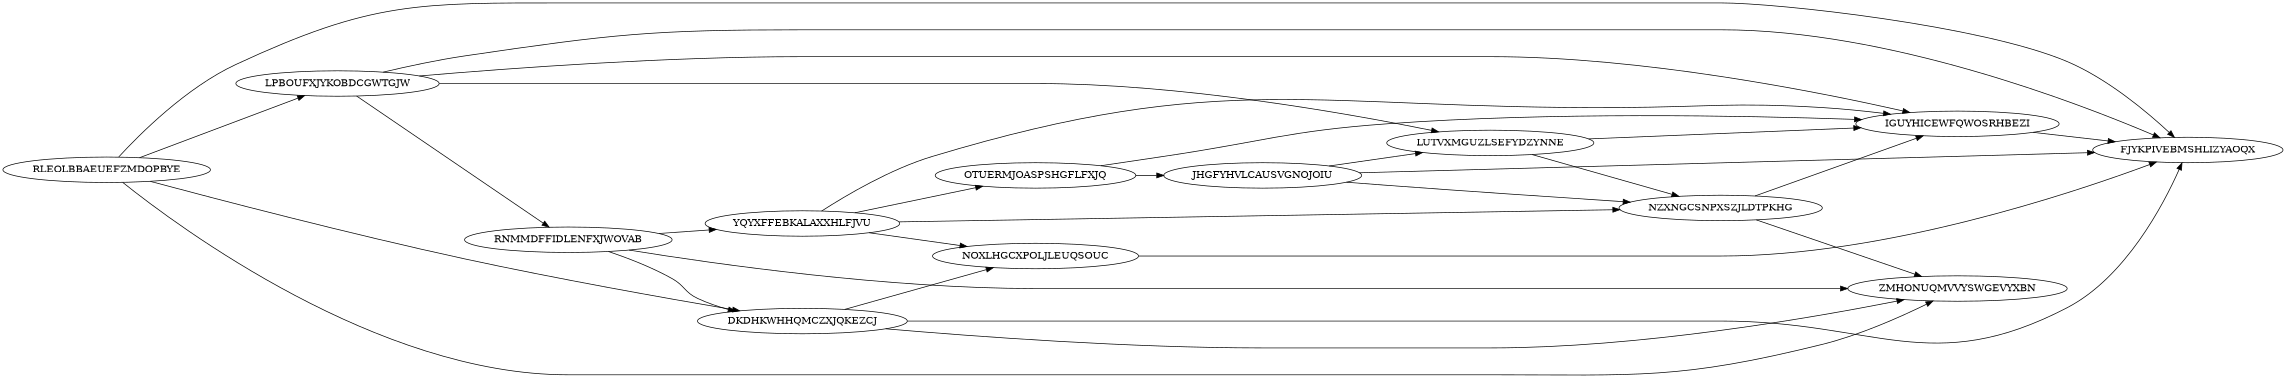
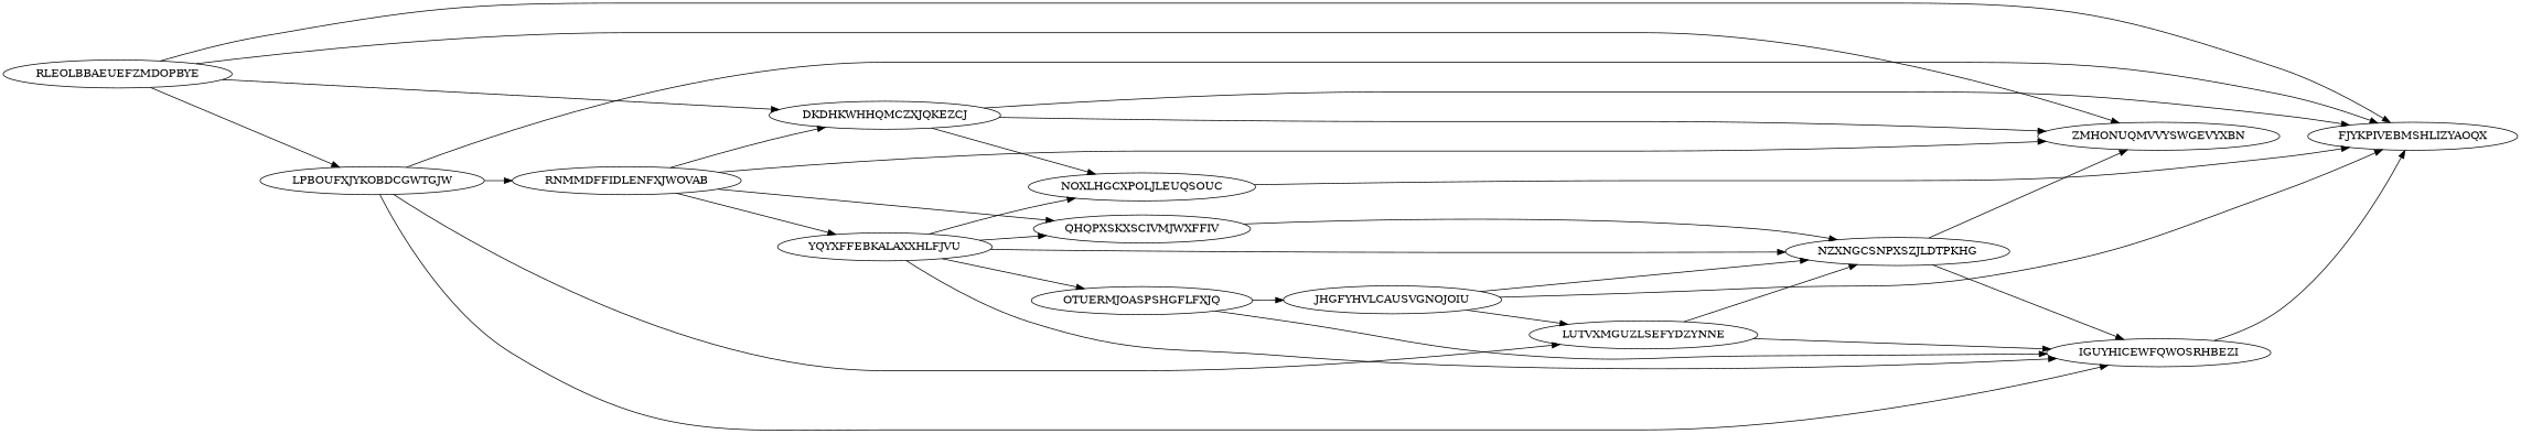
  digraph {
    rankdir=LR
    node [Weight=12]
    edge [Weight=10]
    LPBOUFXJYKOBDCGWTGJW [Weight=18]
    RLEOLBBAEUEFZMDOPBYE
    DKDHKWHHQMCZXJQKEZCJ [Weight=20]
    FJYKPIVEBMSHLIZYAOQX [Weight=19]
    ZMHONUQMVVYSWGEVYXBN [Weight=17]
    RNMMDFFIDLENFXJWOVAB [Weight=15]
    LUTVXMGUZLSEFYDZYNNE [Weight=11]
    IGUYHICEWFQWOSRHBEZI [Weight=16]
    NOXLHGCXPOLJLEUQSOUC [Weight=14]
    YQYXFFEBKALAXXHLFJVU [Weight=11]
+   QHQPXSKXSCIVMJWXFFIV
    OTUERMJOASPSHGFLFXJQ
    JHGFYHVLCAUSVGNOJOIU [Weight=19]
    NZXNGCSNPXSZJLDTPKHG [Weight=18]
    LPBOUFXJYKOBDCGWTGJW -> FJYKPIVEBMSHLIZYAOQX [Weight=14]
    LPBOUFXJYKOBDCGWTGJW -> RNMMDFFIDLENFXJWOVAB [Weight=16]
    LPBOUFXJYKOBDCGWTGJW -> LUTVXMGUZLSEFYDZYNNE
    LPBOUFXJYKOBDCGWTGJW -> IGUYHICEWFQWOSRHBEZI [Weight=14]
    RLEOLBBAEUEFZMDOPBYE -> LPBOUFXJYKOBDCGWTGJW [Weight=20]
    RLEOLBBAEUEFZMDOPBYE -> DKDHKWHHQMCZXJQKEZCJ [Weight=11]
    RLEOLBBAEUEFZMDOPBYE -> FJYKPIVEBMSHLIZYAOQX [Weight=18]
    RLEOLBBAEUEFZMDOPBYE -> ZMHONUQMVVYSWGEVYXBN
    DKDHKWHHQMCZXJQKEZCJ -> FJYKPIVEBMSHLIZYAOQX
    DKDHKWHHQMCZXJQKEZCJ -> ZMHONUQMVVYSWGEVYXBN [Weight=16]
    DKDHKWHHQMCZXJQKEZCJ -> NOXLHGCXPOLJLEUQSOUC [Weight=20]
    RNMMDFFIDLENFXJWOVAB -> DKDHKWHHQMCZXJQKEZCJ
    RNMMDFFIDLENFXJWOVAB -> ZMHONUQMVVYSWGEVYXBN [Weight=17]
    RNMMDFFIDLENFXJWOVAB -> YQYXFFEBKALAXXHLFJVU
+   RNMMDFFIDLENFXJWOVAB -> QHQPXSKXSCIVMJWXFFIV [Weight=17]
    LUTVXMGUZLSEFYDZYNNE -> IGUYHICEWFQWOSRHBEZI
    LUTVXMGUZLSEFYDZYNNE -> NZXNGCSNPXSZJLDTPKHG [Weight=11]
    IGUYHICEWFQWOSRHBEZI -> FJYKPIVEBMSHLIZYAOQX [Weight=16]
    NOXLHGCXPOLJLEUQSOUC -> FJYKPIVEBMSHLIZYAOQX [Weight=11]
    YQYXFFEBKALAXXHLFJVU -> IGUYHICEWFQWOSRHBEZI [Weight=12]
    YQYXFFEBKALAXXHLFJVU -> NOXLHGCXPOLJLEUQSOUC
+   YQYXFFEBKALAXXHLFJVU -> QHQPXSKXSCIVMJWXFFIV [Weight=20]
    YQYXFFEBKALAXXHLFJVU -> OTUERMJOASPSHGFLFXJQ [Weight=19]
    YQYXFFEBKALAXXHLFJVU -> NZXNGCSNPXSZJLDTPKHG [Weight=11]
+   QHQPXSKXSCIVMJWXFFIV -> NZXNGCSNPXSZJLDTPKHG [Weight=14]
    OTUERMJOASPSHGFLFXJQ -> IGUYHICEWFQWOSRHBEZI [Weight=11]
    OTUERMJOASPSHGFLFXJQ -> JHGFYHVLCAUSVGNOJOIU [Weight=13]
    JHGFYHVLCAUSVGNOJOIU -> FJYKPIVEBMSHLIZYAOQX [Weight=12]
    JHGFYHVLCAUSVGNOJOIU -> LUTVXMGUZLSEFYDZYNNE [Weight=13]
    JHGFYHVLCAUSVGNOJOIU -> NZXNGCSNPXSZJLDTPKHG
    NZXNGCSNPXSZJLDTPKHG -> ZMHONUQMVVYSWGEVYXBN [Weight=12]
    NZXNGCSNPXSZJLDTPKHG -> IGUYHICEWFQWOSRHBEZI [Weight=13]
  }
